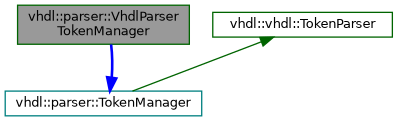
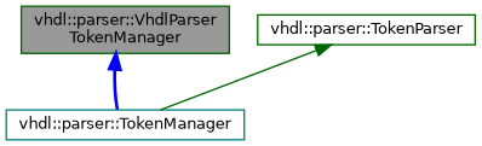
  digraph {
    node [color=darkgreen fillcolor=white fontname=Helvetica fontsize=10 shape=box style=filled]
    edge [dir=back fontname=Helvetica fontsize=10 labelfontname=Helvetica labelfontsize=10]
    n1 [fillcolor=grey60 fontcolor=black height=0.2 label="vhdl::parser::VhdlParser\lTokenManager" width=0.4]
    n2 [color=teal height=0.2 label="vhdl::parser::TokenManager" width=0.4]
-   n3 [height=0.2 label="vhdl::vhdl::TokenParser" width=0.4]
-   n2 -> n1 [color=blue style=bold]
+   n3 [height=0.2 label="vhdl::parser::TokenParser" width=0.4]
+   n1 -> n2 [color=blue style=bold]
    n3 -> n2 [color=darkgreen style=solid]
  }
